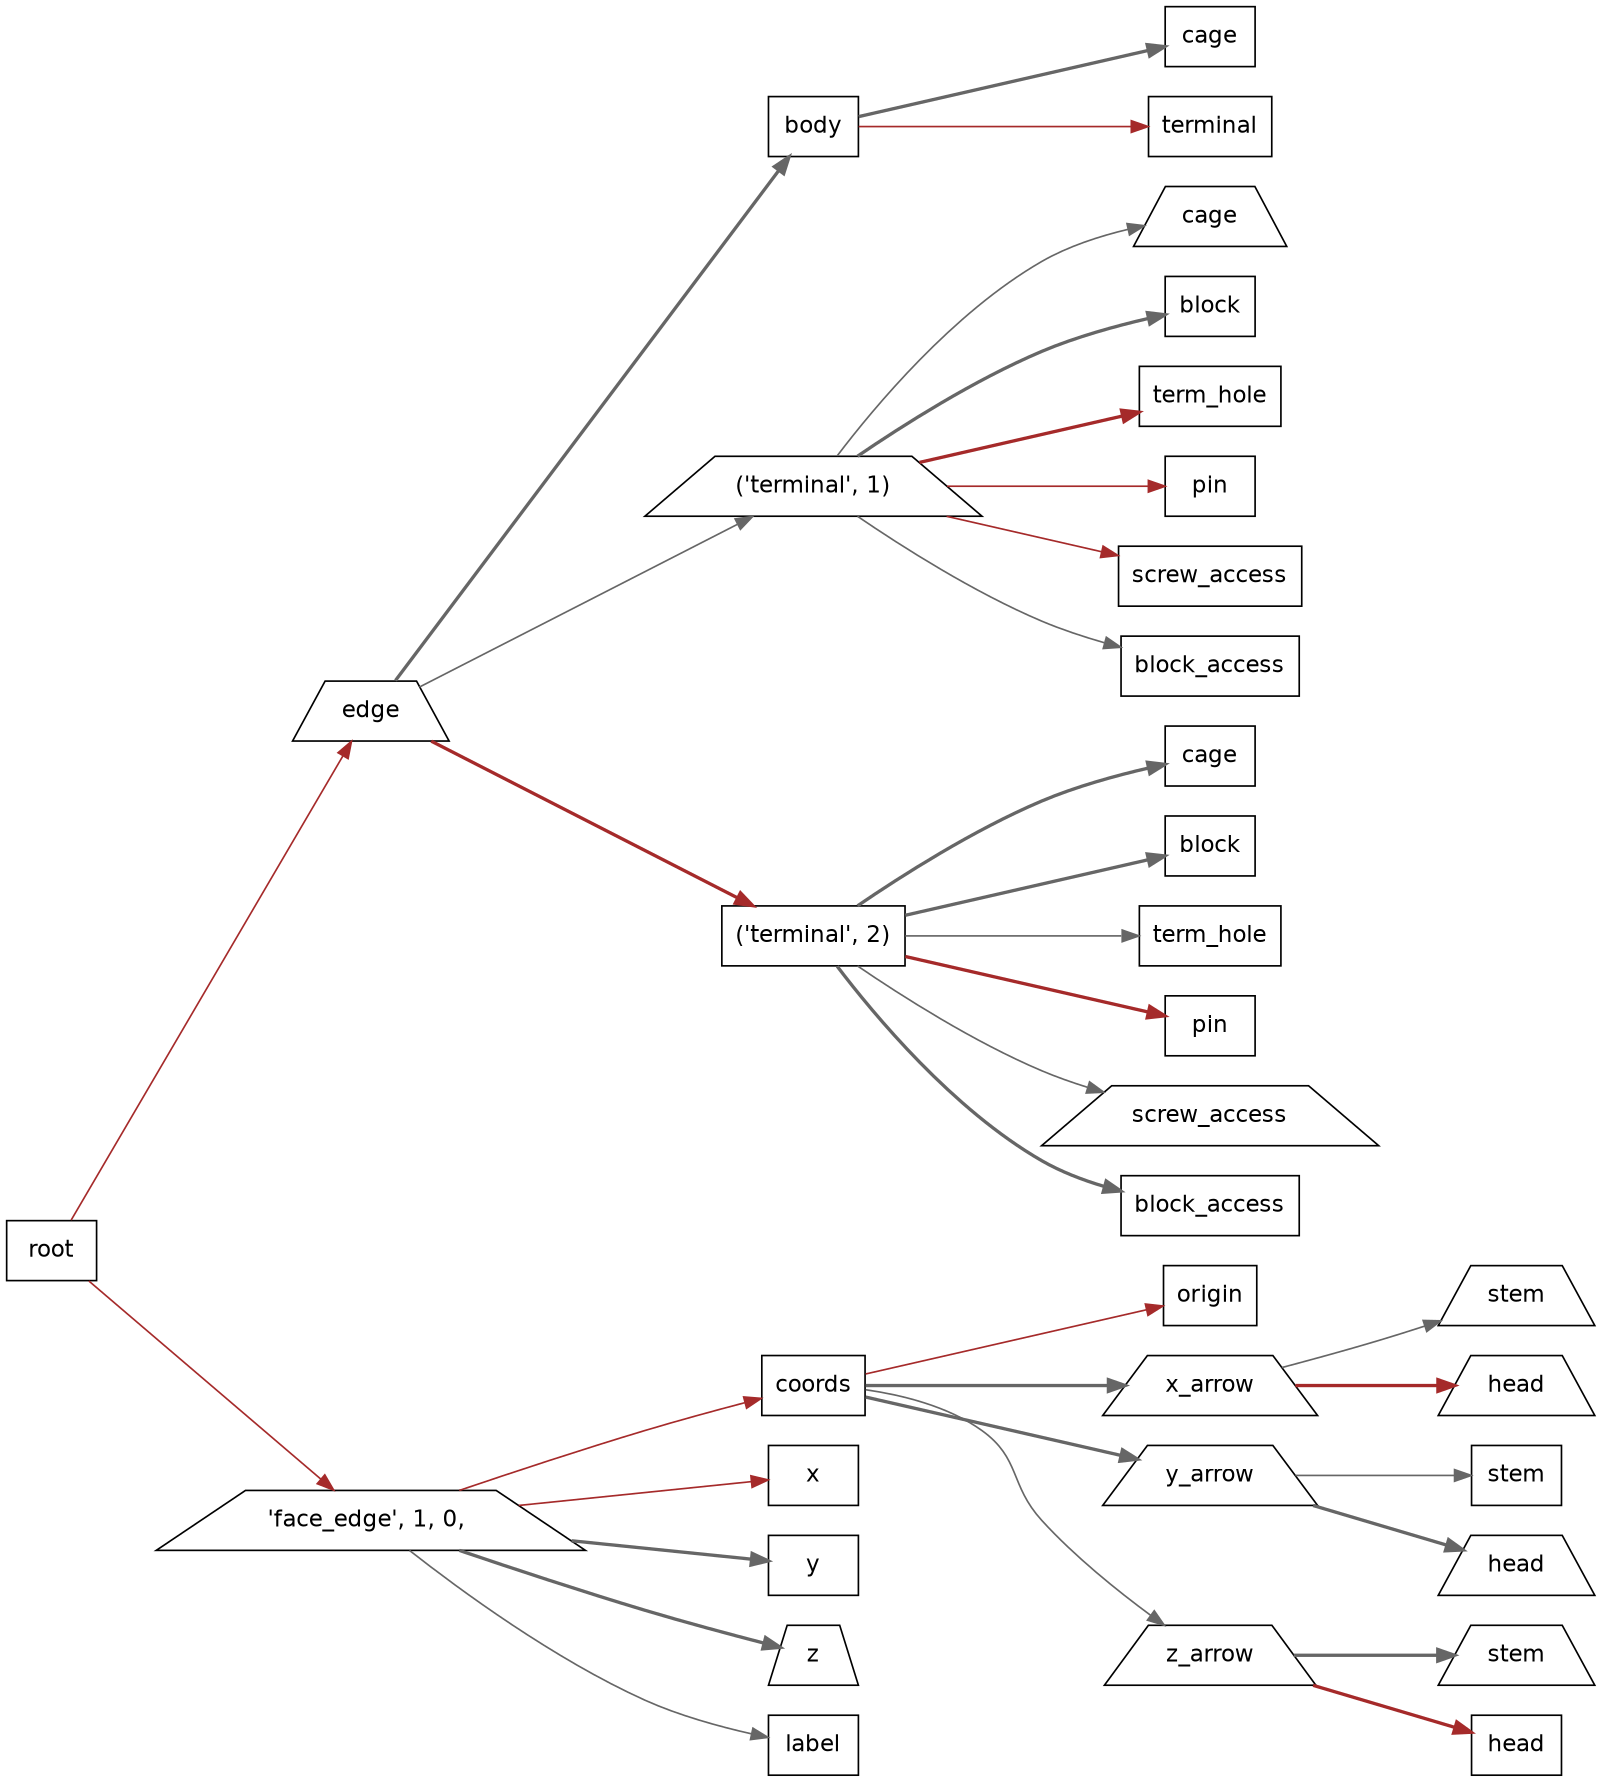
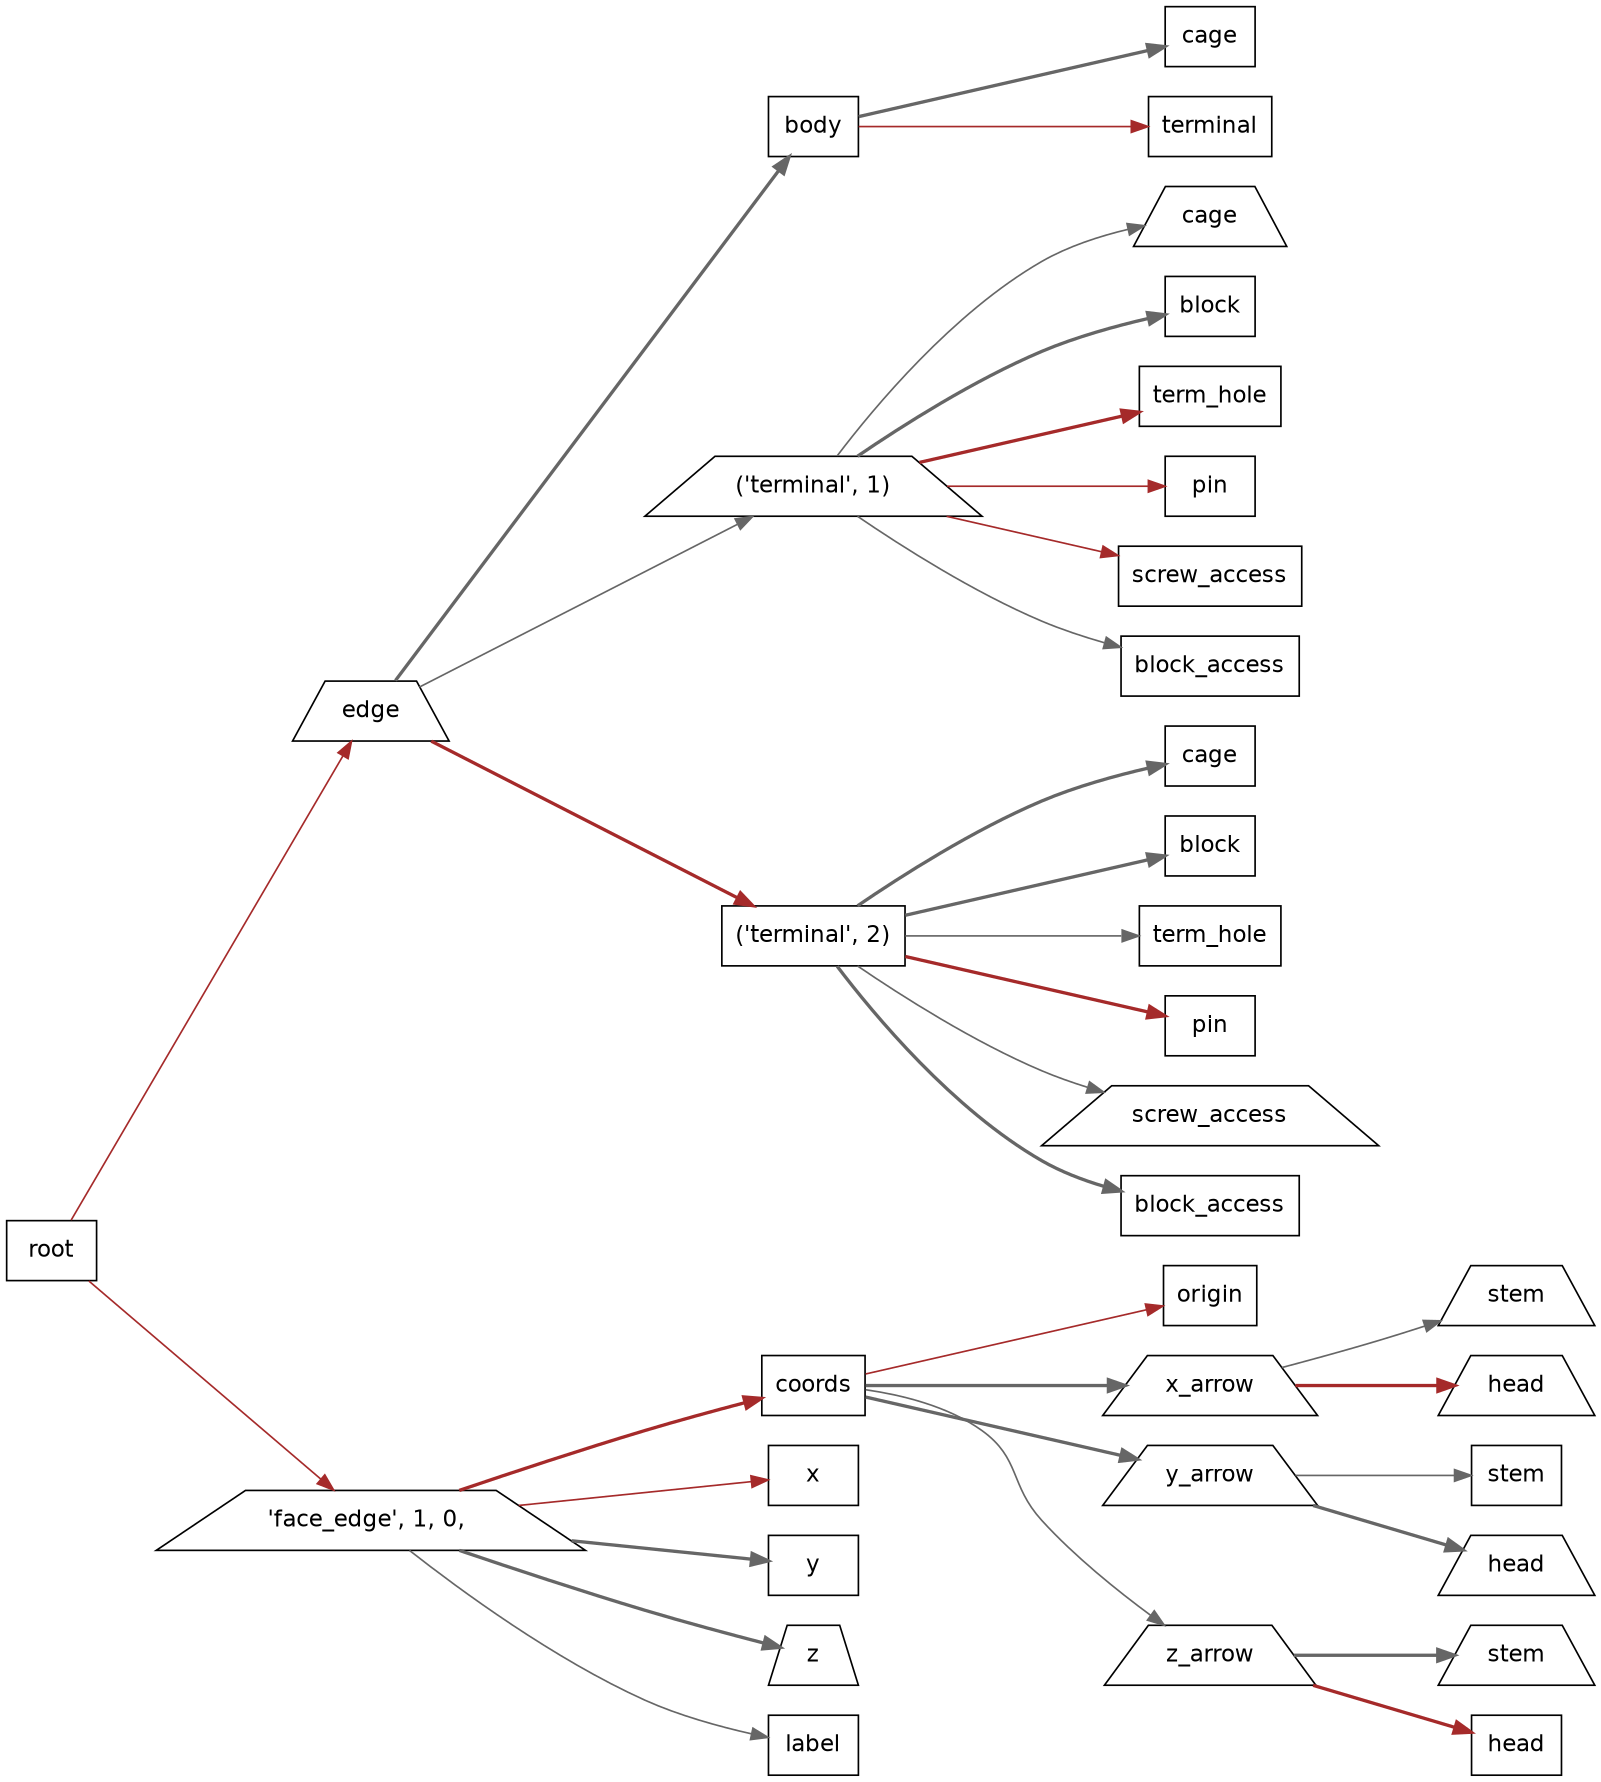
  digraph {
    fontname="DejaVu Sans"
    rankdir=LR
    node [fontname="DejaVu Sans" shape=box]
    edge [color=gray40 fontname="DejaVu Sans" style=solid]
    n1 [label=root]
    n2 [label="edge" shape=trapezium]
    n3 [label="'face_edge',\ 1,\ 0,\ " shape=trapezium]
    n4 [label=body]
    n5 [label="\('terminal',\ 1\)" shape=trapezium]
    n6 [label="\('terminal',\ 2\)"]
    n7 [label=coords]
    n8 [label=x]
    n9 [label=y]
    n10 [label=z shape=trapezium]
    n11 [label=label]
    n12 [label=cage]
    n13 [label=terminal]
    n14 [label=cage shape=trapezium]
    n15 [label=block]
    n16 [label=term_hole]
    n17 [label=pin]
    n18 [label=screw_access]
    n19 [label=block_access]
    n20 [label=cage]
    n21 [label=block]
    n22 [label=term_hole]
    n23 [label=pin]
    n24 [label=screw_access shape=trapezium]
    n25 [label=block_access]
    n26 [label=origin]
    n27 [label=x_arrow shape=trapezium]
    n28 [label=y_arrow shape=trapezium]
    n29 [label=z_arrow shape=trapezium]
    n30 [label=stem shape=trapezium]
    n31 [label=head shape=trapezium]
    n32 [label=stem]
    n33 [label=head shape=trapezium]
    n34 [label=stem shape=trapezium]
    n35 [label=head]
    n1 -> n2 [color=brown]
    n1 -> n3 [color=brown]
    n2 -> n4 [style=bold]
    n2 -> n5
    n2 -> n6 [color=brown style=bold]
-   n3 -> n7 [color=brown]
+   n3 -> n7 [color=brown style=bold]
    n3 -> n8 [color=brown]
    n3 -> n9 [style=bold]
    n3 -> n10 [style=bold]
    n3 -> n11
    n4 -> n12 [style=bold]
    n4 -> n13 [color=brown]
    n5 -> n14
    n5 -> n15 [style=bold]
    n5 -> n16 [color=brown style=bold]
    n5 -> n17 [color=brown]
    n5 -> n18 [color=brown]
    n5 -> n19
    n6 -> n20 [style=bold]
    n6 -> n21 [style=bold]
    n6 -> n22
    n6 -> n23 [color=brown style=bold]
    n6 -> n24
    n6 -> n25 [style=bold]
    n7 -> n26 [color=brown]
    n7 -> n27 [style=bold]
    n7 -> n28 [style=bold]
    n7 -> n29
    n27 -> n30
    n27 -> n31 [color=brown style=bold]
    n28 -> n32
    n28 -> n33 [style=bold]
    n29 -> n34 [style=bold]
    n29 -> n35 [color=brown style=bold]
  }
